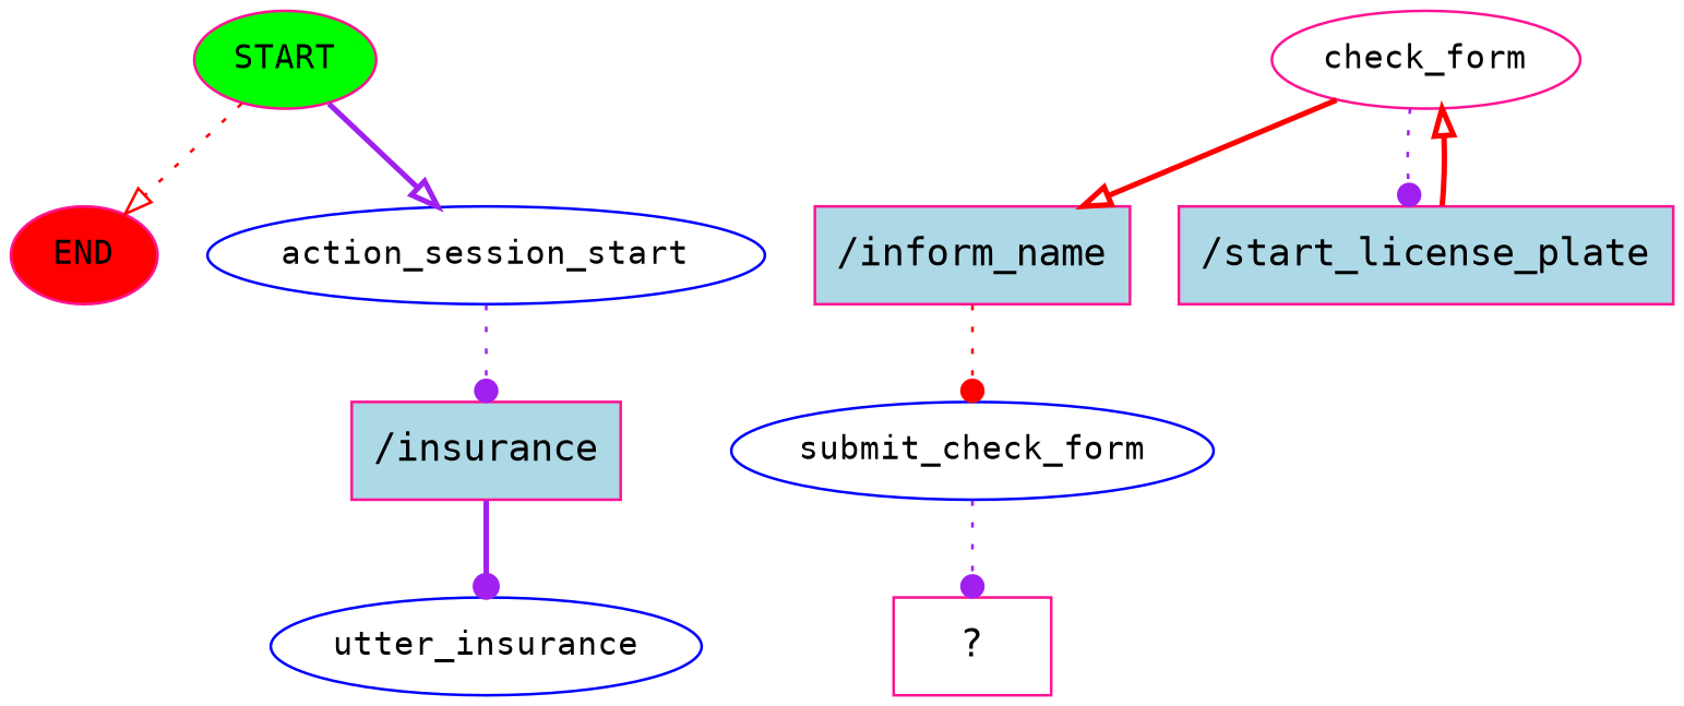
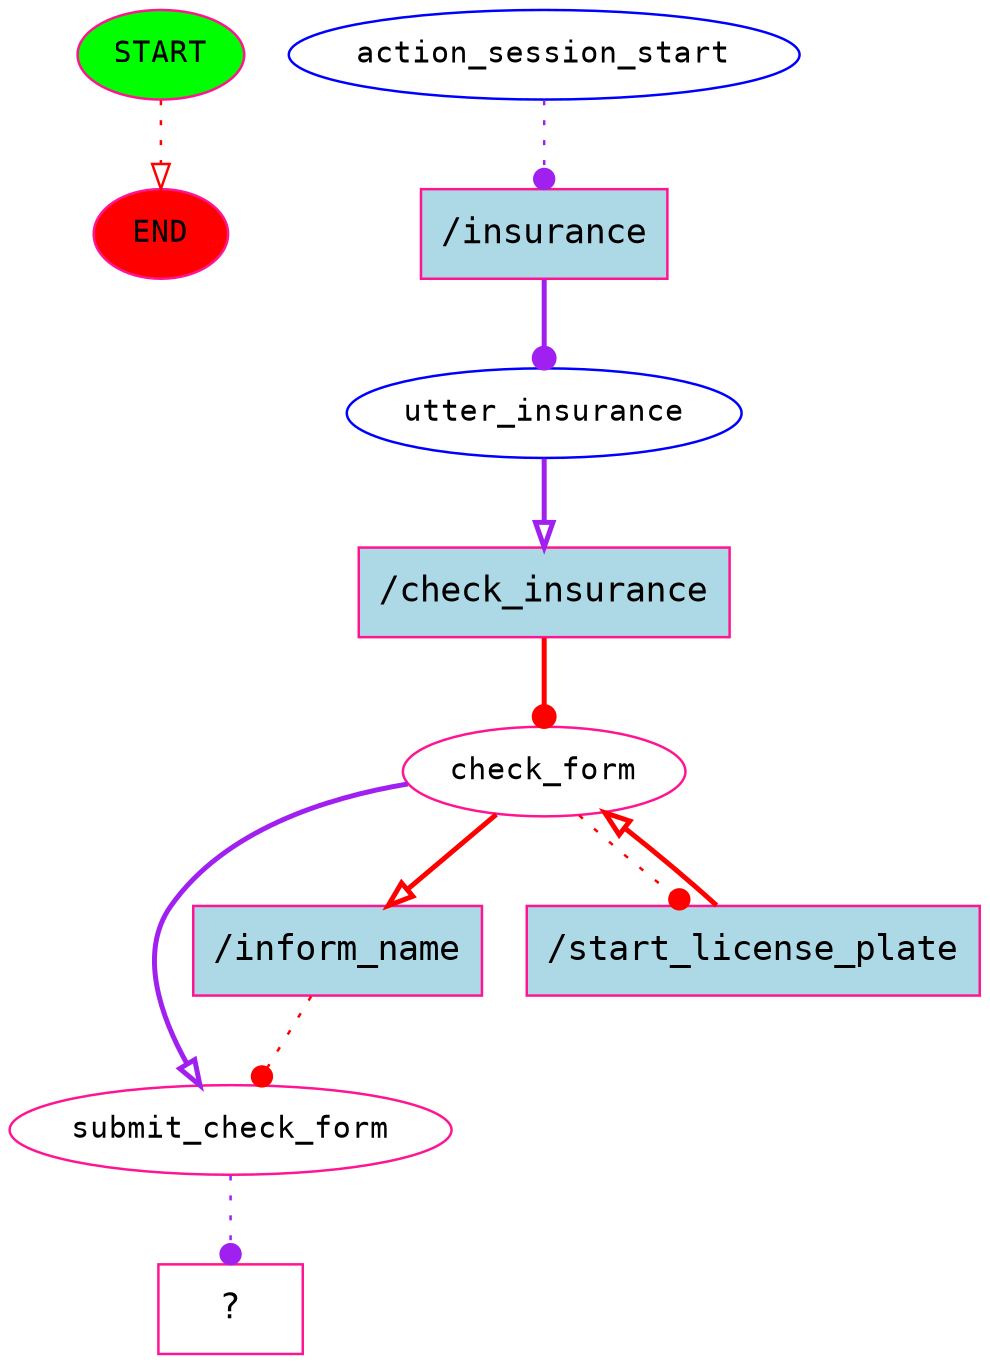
  digraph {
    fontname="DejaVu Sans Mono"
    node [color=deeppink fontname="DejaVu Sans Mono" fontsize=12 style=filled]
    edge [arrowhead=onormal color=red fontname="DejaVu Sans Mono" style=bold]
    n1 [fillcolor=green label=START]
    n2 [fillcolor=red label=END]
    n3 [color=blue label=action_session_start style=""]
    n4 [fillcolor=lightblue label="/insurance" shape=rect fontsize=""]
    n5 [color=blue label=utter_insurance style=""]
+   n6 [fillcolor=lightblue label="/check_insurance" shape=rect fontsize=""]
    n7 [label=check_form style=""]
-   n8 [color=blue label=submit_check_form style=""]
+   n8 [label=submit_check_form style=""]
    n9 [fillcolor=lightblue label="/inform_name" shape=rect fontsize=""]
    n10 [fillcolor=lightblue label="/start_license_plate" shape=rect fontsize=""]
    n11 [label="  ?  " shape=rect fontsize="" style=""]
    n1 -> n2 [style=dotted]
-   n1 -> n3 [color=purple]
    n3 -> n4 [arrowhead=dot color=purple style=dotted]
    n4 -> n5 [arrowhead=dot color=purple]
+   n5 -> n6 [color=purple]
+   n6 -> n7 [arrowhead=dot]
+   n7 -> n8 [color=purple]
    n7 -> n9
-   n7 -> n10 [arrowhead=dot color=purple style=dotted]
+   n7 -> n10 [arrowhead=dot style=dotted]
    n8 -> n11 [arrowhead=dot color=purple style=dotted]
    n9 -> n8 [arrowhead=dot style=dotted]
    n10 -> n7
  }
